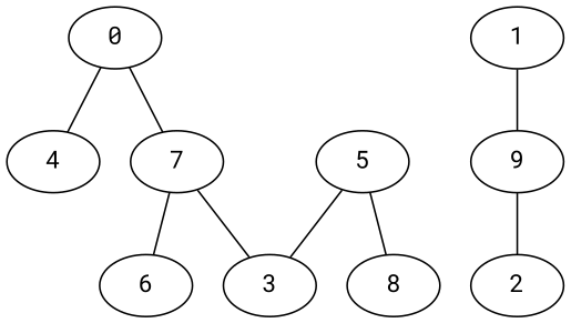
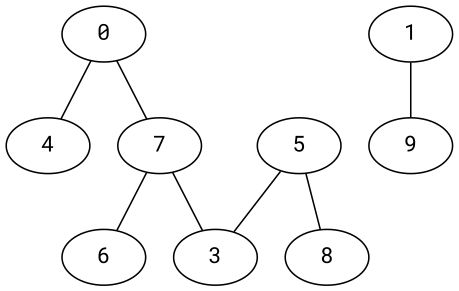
  graph {
    fontname="Roboto Mono"
    node [fontname="Roboto Mono"]
    edge [fontname="Roboto Mono"]
    0
    4
    7
    3
    6
    1
    9
-   2
    5
    8
    0 -- 4
    0 -- 7
    7 -- 3
    7 -- 6
    1 -- 9
-   9 -- 2
    5 -- 3
    5 -- 8
  }
